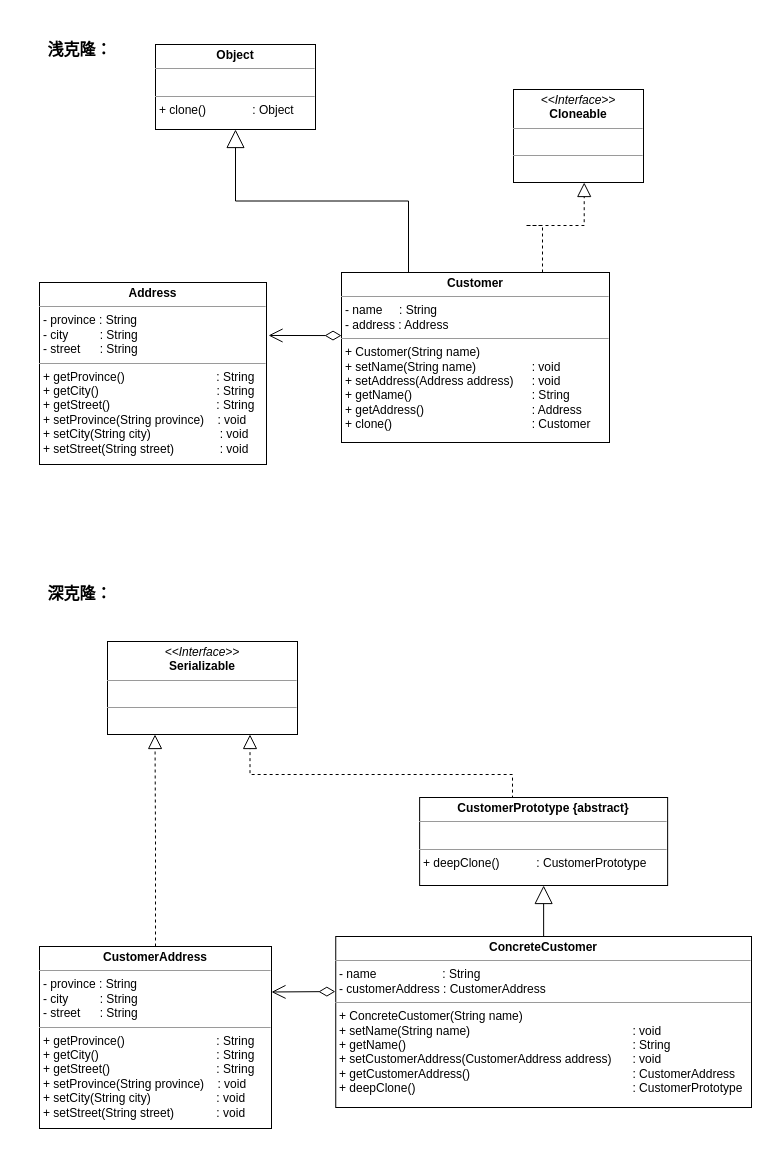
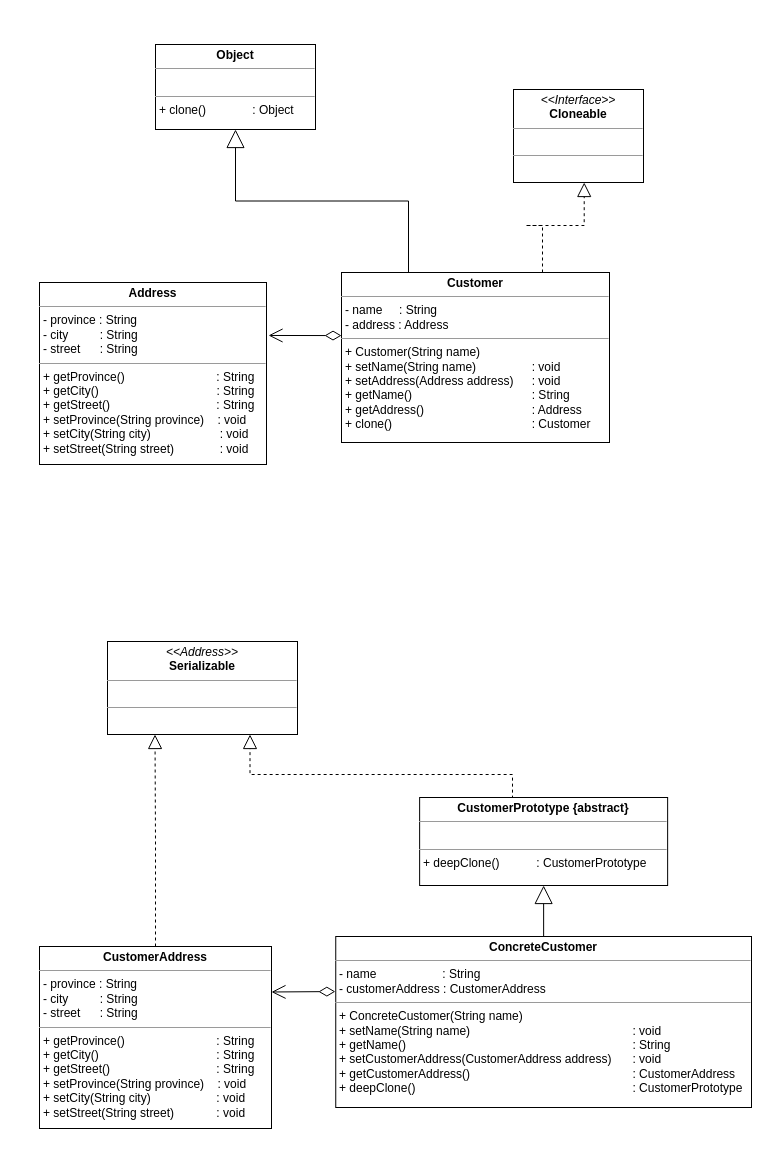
  <mxCell id="0" />
  <mxCell id="1" parent="0" />
  <mxCell id="2" value="&lt;p style=&quot;margin:0px;margin-top:4px;text-align:center;&quot;&gt;&lt;b&gt;Object&lt;/b&gt;&lt;/p&gt;&lt;hr size=&quot;1&quot;&gt;&lt;p style=&quot;margin:0px;margin-left:4px;&quot;&gt;&lt;br&gt;&lt;/p&gt;&lt;hr size=&quot;1&quot;&gt;&lt;p style=&quot;margin:0px;margin-left:4px;&quot;&gt;+ clone() &lt;span style=&quot;white-space: pre;&quot;&gt;&#09;&lt;/span&gt;&lt;span style=&quot;white-space: pre;&quot;&gt;&#09;&lt;/span&gt;&amp;nbsp; &amp;nbsp; : Object&lt;/p&gt;" style="verticalAlign=top;align=left;overflow=fill;fontSize=12;fontFamily=Helvetica;html=1;" vertex="1" parent="1"><mxGeometry x="155" y="44" width="160" height="85" as="geometry" /></mxCell>
  <mxCell id="3" value="&lt;p style=&quot;margin:0px;margin-top:4px;text-align:center;&quot;&gt;&lt;b&gt;Customer&lt;/b&gt;&lt;/p&gt;&lt;hr size=&quot;1&quot;&gt;&lt;p style=&quot;margin:0px;margin-left:4px;&quot;&gt;- name&amp;nbsp; &amp;nbsp; &amp;nbsp;: String&lt;/p&gt;&lt;p style=&quot;margin:0px;margin-left:4px;&quot;&gt;- address : Address&lt;/p&gt;&lt;hr size=&quot;1&quot;&gt;&lt;p style=&quot;margin:0px;margin-left:4px;&quot;&gt;+ Customer(String name)&lt;/p&gt;&lt;p style=&quot;margin:0px;margin-left:4px;&quot;&gt;+ setName(String name)&amp;nbsp; &amp;nbsp;&lt;span style=&quot;white-space: pre;&quot;&gt;&#09;&lt;/span&gt;&amp;nbsp; &amp;nbsp; &lt;span style=&quot;white-space: pre;&quot;&gt;&#09;&lt;/span&gt;: void&lt;/p&gt;&lt;p style=&quot;margin:0px;margin-left:4px;&quot;&gt;+ setAddress(Address address)&amp;nbsp; &lt;span style=&quot;white-space: pre;&quot;&gt;&#09;&lt;/span&gt;: void&lt;/p&gt;&lt;p style=&quot;margin:0px;margin-left:4px;&quot;&gt;+ getName()&lt;span style=&quot;white-space: pre;&quot;&gt;&#09;&lt;/span&gt;&lt;span style=&quot;white-space: pre;&quot;&gt;&#09;&lt;/span&gt;&lt;span style=&quot;white-space: pre;&quot;&gt;&#09;&lt;/span&gt;&lt;span style=&quot;white-space: pre;&quot;&gt;&#09;&lt;/span&gt;&lt;span style=&quot;white-space: pre;&quot;&gt;&#09;&lt;/span&gt;: String&lt;/p&gt;&lt;p style=&quot;margin:0px;margin-left:4px;&quot;&gt;+ getAddress() &lt;span style=&quot;white-space: pre;&quot;&gt;&#09;&lt;/span&gt;&lt;span style=&quot;white-space: pre;&quot;&gt;&#09;&lt;/span&gt;&lt;span style=&quot;white-space: pre;&quot;&gt;&#09;&lt;/span&gt;&lt;span style=&quot;white-space: pre;&quot;&gt;&#09;&lt;/span&gt;: Address&lt;/p&gt;&lt;p style=&quot;margin:0px;margin-left:4px;&quot;&gt;+ clone()&lt;span style=&quot;white-space: pre;&quot;&gt;&#09;&lt;/span&gt;&lt;span style=&quot;white-space: pre;&quot;&gt;&#09;&lt;span style=&quot;white-space: pre;&quot;&gt;&#09;&lt;/span&gt; &lt;/span&gt;&amp;nbsp; &amp;nbsp; &amp;nbsp; &amp;nbsp; &amp;nbsp; &lt;span style=&quot;white-space: pre;&quot;&gt;&#09;&lt;/span&gt;&lt;span style=&quot;white-space: pre;&quot;&gt;&#09;&lt;/span&gt;: Customer&lt;/p&gt;" style="verticalAlign=top;align=left;overflow=fill;fontSize=12;fontFamily=Helvetica;html=1;" vertex="1" parent="1"><mxGeometry x="341" y="272" width="268" height="170" as="geometry" /></mxCell>
  <mxCell id="4" value="&lt;p style=&quot;margin:0px;margin-top:4px;text-align:center;&quot;&gt;&lt;i&gt;&amp;lt;&amp;lt;Interface&amp;gt;&amp;gt;&lt;/i&gt;&lt;br&gt;&lt;b&gt;Cloneable&lt;/b&gt;&lt;/p&gt;&lt;hr size=&quot;1&quot;&gt;&lt;p style=&quot;margin:0px;margin-left:4px;&quot;&gt;&amp;nbsp;&lt;/p&gt;&lt;hr size=&quot;1&quot;&gt;&lt;p style=&quot;margin:0px;margin-left:4px;&quot;&gt;&lt;br&gt;&lt;/p&gt;" style="verticalAlign=top;align=left;overflow=fill;fontSize=12;fontFamily=Helvetica;html=1;" vertex="1" parent="1"><mxGeometry x="513" y="89" width="130" height="93" as="geometry" /></mxCell>
  <mxCell id="5" value="&lt;p style=&quot;margin:0px;margin-top:4px;text-align:center;&quot;&gt;&lt;b&gt;Address&lt;/b&gt;&lt;/p&gt;&lt;hr size=&quot;1&quot;&gt;&lt;p style=&quot;margin:0px;margin-left:4px;&quot;&gt;- province : String&lt;/p&gt;&lt;p style=&quot;margin:0px;margin-left:4px;&quot;&gt;- city &lt;span style=&quot;white-space: pre;&quot;&gt;&#09;&lt;/span&gt;&amp;nbsp;: String&lt;/p&gt;&lt;p style=&quot;margin:0px;margin-left:4px;&quot;&gt;- street &lt;span style=&quot;white-space: pre;&quot;&gt;&#09;&lt;/span&gt;&amp;nbsp;: String&lt;/p&gt;&lt;hr size=&quot;1&quot;&gt;&lt;p style=&quot;margin:0px;margin-left:4px;&quot;&gt;+ getProvince() &lt;span style=&quot;white-space: pre;&quot;&gt;&#09;&lt;/span&gt;&lt;span style=&quot;white-space: pre;&quot;&gt;&#09;&lt;/span&gt;&lt;span style=&quot;white-space: pre;&quot;&gt;&#09;&lt;/span&gt;&amp;nbsp; &amp;nbsp; : String&lt;/p&gt;&lt;p style=&quot;margin:0px;margin-left:4px;&quot;&gt;+ getCity() &lt;span style=&quot;white-space: pre;&quot;&gt;&#09;&lt;/span&gt;&lt;span style=&quot;white-space: pre;&quot;&gt;&#09;&lt;/span&gt;&lt;span style=&quot;white-space: pre;&quot;&gt;&#09;&lt;/span&gt;&lt;span style=&quot;white-space: pre;&quot;&gt;&#09;&amp;nbsp;&lt;/span&gt;&amp;nbsp; &amp;nbsp;: String&lt;/p&gt;&lt;p style=&quot;margin:0px;margin-left:4px;&quot;&gt;+ getStreet() &lt;span style=&quot;white-space: pre;&quot;&gt;&#09;&lt;/span&gt;&lt;span style=&quot;white-space: pre;&quot;&gt;&#09;&lt;/span&gt;&lt;span style=&quot;white-space: pre;&quot;&gt;&#09;&lt;/span&gt;&lt;span style=&quot;white-space: pre;&quot;&gt;&#09;&lt;/span&gt;&amp;nbsp; &amp;nbsp; : String&lt;/p&gt;&lt;p style=&quot;margin:0px;margin-left:4px;&quot;&gt;+ setProvince(String province)&amp;nbsp; &amp;nbsp; : void&lt;/p&gt;&lt;p style=&quot;margin: 0px 0px 0px 4px;&quot;&gt;+ setCity(String city) &lt;span style=&quot;white-space: pre;&quot;&gt;&#09;&lt;/span&gt;&lt;span style=&quot;white-space: pre;&quot;&gt;&#09;&lt;/span&gt;&amp;nbsp; &amp;nbsp; &amp;nbsp;: void&lt;/p&gt;&lt;p style=&quot;margin: 0px 0px 0px 4px;&quot;&gt;+ setStreet(String street) &lt;span style=&quot;white-space: pre;&quot;&gt;&#09;&lt;/span&gt;&amp;nbsp; &amp;nbsp; &amp;nbsp;: void&lt;/p&gt;" style="verticalAlign=top;align=left;overflow=fill;fontSize=12;fontFamily=Helvetica;html=1;" vertex="1" parent="1"><mxGeometry x="39" y="282" width="227" height="182" as="geometry" /></mxCell>
  <mxCell id="6" value="" style="endArrow=block;endSize=16;endFill=0;html=1;rounded=0;exitX=0.25;exitY=0;exitDx=0;exitDy=0;entryX=0.5;entryY=1;entryDx=0;entryDy=0;edgeStyle=orthogonalEdgeStyle;" edge="1" parent="1" source="3" target="2"><mxGeometry width="160" relative="1" as="geometry"><mxPoint x="442" y="482" as="sourcePoint" /><mxPoint x="602" y="482" as="targetPoint" /></mxGeometry></mxCell>
  <mxCell id="7" value="" style="endArrow=block;dashed=1;endFill=0;endSize=12;html=1;rounded=0;exitX=0.75;exitY=0;exitDx=0;exitDy=0;entryX=0.544;entryY=1;entryDx=0;entryDy=0;entryPerimeter=0;edgeStyle=orthogonalEdgeStyle;" edge="1" parent="1" source="3" target="4"><mxGeometry width="160" relative="1" as="geometry"><mxPoint x="575" y="401" as="sourcePoint" /><mxPoint x="735" y="401" as="targetPoint" /><Array as="points"><mxPoint x="525" y="225" /><mxPoint x="605" y="225" /></Array></mxGeometry></mxCell>
  <mxCell id="8" value="" style="endArrow=open;html=1;endSize=12;startArrow=diamondThin;startSize=14;startFill=0;rounded=0;entryX=1.009;entryY=0.291;entryDx=0;entryDy=0;entryPerimeter=0;exitX=0;exitY=0.371;exitDx=0;exitDy=0;exitPerimeter=0;" edge="1" parent="1" source="3" target="5"><mxGeometry relative="1" as="geometry"><mxPoint x="349" y="340" as="sourcePoint" /><mxPoint x="274" y="337" as="targetPoint" /></mxGeometry></mxCell>
- <mxCell id="9" value="浅克隆：" style="text;align=center;fontStyle=1;verticalAlign=middle;spacingLeft=3;spacingRight=3;strokeColor=none;rotatable=0;points=[[0,0.5],[1,0.5]];portConstraint=eastwest;fontSize=16;" vertex="1" parent="1"><mxGeometry x="20" y="20" width="119" height="56" as="geometry" /></mxCell>
  <mxCell id="10" value="&lt;p style=&quot;margin:0px;margin-top:4px;text-align:center;&quot;&gt;&lt;b&gt;CustomerPrototype {abstract}&lt;/b&gt;&lt;/p&gt;&lt;hr size=&quot;1&quot;&gt;&lt;p style=&quot;margin:0px;margin-left:4px;&quot;&gt;&amp;nbsp;&lt;/p&gt;&lt;hr size=&quot;1&quot;&gt;&lt;p style=&quot;margin:0px;margin-left:4px;&quot;&gt;+ deepClone() &lt;span style=&quot;white-space: pre;&quot;&gt;&#09;&lt;/span&gt;&amp;nbsp; : CustomerPrototype&lt;/p&gt;" style="verticalAlign=top;align=left;overflow=fill;fontSize=12;fontFamily=Helvetica;html=1;" vertex="1" parent="1"><mxGeometry x="419.13" y="797" width="248" height="88" as="geometry" /></mxCell>
- <mxCell id="11" value="&lt;p style=&quot;margin:0px;margin-top:4px;text-align:center;&quot;&gt;&lt;i&gt;&amp;lt;&amp;lt;Interface&amp;gt;&amp;gt;&lt;/i&gt;&lt;br&gt;&lt;b&gt;Serializable&lt;/b&gt;&lt;/p&gt;&lt;hr size=&quot;1&quot;&gt;&lt;p style=&quot;margin:0px;margin-left:4px;&quot;&gt;&lt;br&gt;&lt;/p&gt;&lt;hr size=&quot;1&quot;&gt;&lt;p style=&quot;margin:0px;margin-left:4px;&quot;&gt;&lt;br&gt;&lt;/p&gt;" style="verticalAlign=top;align=left;overflow=fill;fontSize=12;fontFamily=Helvetica;html=1;" vertex="1" parent="1"><mxGeometry x="107" y="641" width="190" height="93" as="geometry" /></mxCell>
+ <mxCell id="11" value="&lt;p style=&quot;margin:0px;margin-top:4px;text-align:center;&quot;&gt;&lt;i&gt;&amp;lt;&amp;lt;Address&amp;gt;&amp;gt;&lt;/i&gt;&lt;br&gt;&lt;b&gt;Serializable&lt;/b&gt;&lt;/p&gt;&lt;hr size=&quot;1&quot;&gt;&lt;p style=&quot;margin:0px;margin-left:4px;&quot;&gt;&lt;br&gt;&lt;/p&gt;&lt;hr size=&quot;1&quot;&gt;&lt;p style=&quot;margin:0px;margin-left:4px;&quot;&gt;&lt;br&gt;&lt;/p&gt;" style="verticalAlign=top;align=left;overflow=fill;fontSize=12;fontFamily=Helvetica;html=1;" vertex="1" parent="1"><mxGeometry x="107" y="641" width="190" height="93" as="geometry" /></mxCell>
  <mxCell id="12" value="" style="endArrow=block;dashed=1;endFill=0;endSize=12;html=1;rounded=0;fontSize=16;exitX=0.5;exitY=0;exitDx=0;exitDy=0;entryX=0.75;entryY=1;entryDx=0;entryDy=0;edgeStyle=orthogonalEdgeStyle;" edge="1" parent="1" source="10" target="11"><mxGeometry width="160" relative="1" as="geometry"><mxPoint x="456" y="994" as="sourcePoint" /><mxPoint x="479" y="756" as="targetPoint" /><Array as="points"><mxPoint x="512" y="774" /><mxPoint x="250" y="774" /></Array></mxGeometry></mxCell>
  <mxCell id="13" value="&lt;p style=&quot;margin:0px;margin-top:4px;text-align:center;&quot;&gt;&lt;b&gt;ConcreteCustomer&lt;/b&gt;&lt;/p&gt;&lt;hr size=&quot;1&quot;&gt;&lt;p style=&quot;margin:0px;margin-left:4px;&quot;&gt;- name &lt;span style=&quot;white-space: pre;&quot;&gt;&#09;&lt;/span&gt;&lt;span style=&quot;white-space: pre;&quot;&gt;&#09;&lt;/span&gt;&amp;nbsp; &amp;nbsp; &amp;nbsp; &amp;nbsp;: String&lt;/p&gt;&lt;p style=&quot;margin:0px;margin-left:4px;&quot;&gt;- customerAddress : CustomerAddress&lt;/p&gt;&lt;hr size=&quot;1&quot;&gt;&lt;p style=&quot;margin:0px;margin-left:4px;&quot;&gt;+ ConcreteCustomer(String name)&lt;/p&gt;&lt;p style=&quot;margin:0px;margin-left:4px;&quot;&gt;+ setName(String name)&amp;nbsp; &amp;nbsp; &lt;span style=&quot;white-space: pre;&quot;&gt;&#09;&lt;/span&gt;&lt;span style=&quot;white-space: pre;&quot;&gt;&#09;&lt;/span&gt;&lt;span style=&quot;white-space: pre;&quot;&gt;&#09;&lt;/span&gt;&lt;span style=&quot;white-space: pre;&quot;&gt;&#09;&lt;/span&gt;&lt;span style=&quot;white-space: pre;&quot;&gt;&#09;&lt;/span&gt;&amp;nbsp; &amp;nbsp; &amp;nbsp; &amp;nbsp;&amp;nbsp;: void&lt;/p&gt;&lt;p style=&quot;margin:0px;margin-left:4px;&quot;&gt;+ getName()&lt;span style=&quot;white-space: pre;&quot;&gt;&#09;&lt;/span&gt;&lt;span style=&quot;white-space: pre;&quot;&gt;&#09;&lt;/span&gt;&lt;span style=&quot;white-space: pre;&quot;&gt;&#09;&lt;/span&gt;&lt;span style=&quot;white-space: pre;&quot;&gt;&#09;&lt;/span&gt;&lt;span style=&quot;white-space: pre;&quot;&gt;&#09;&lt;/span&gt;&lt;span style=&quot;white-space: pre;&quot;&gt;&#09;&lt;/span&gt;&lt;span style=&quot;white-space: pre;&quot;&gt;&#09;&lt;/span&gt;&lt;span style=&quot;white-space: pre;&quot;&gt;&#09;&lt;/span&gt;&lt;span style=&quot;white-space: pre;&quot;&gt;&#09;&lt;/span&gt;: String&lt;br&gt;&lt;/p&gt;&lt;p style=&quot;margin:0px;margin-left:4px;&quot;&gt;+ setCustomerAddress(CustomerAddress address) &lt;span style=&quot;white-space: pre;&quot;&gt;&#09;&lt;/span&gt;: void&lt;/p&gt;&lt;p style=&quot;margin:0px;margin-left:4px;&quot;&gt;+ getCustomerAddress() &lt;span style=&quot;white-space: pre;&quot;&gt;&#09;&lt;/span&gt;&lt;span style=&quot;white-space: pre;&quot;&gt;&#09;&lt;/span&gt;&lt;span style=&quot;white-space: pre;&quot;&gt;&#09;&lt;/span&gt;&lt;span style=&quot;white-space: pre;&quot;&gt;&#09;&lt;/span&gt;&lt;span style=&quot;white-space: pre;&quot;&gt;&#09;&lt;/span&gt;&lt;span style=&quot;white-space: pre;&quot;&gt;&#09;&lt;/span&gt;: CustomerAddress&lt;/p&gt;&lt;p style=&quot;margin:0px;margin-left:4px;&quot;&gt;+ deepClone() &lt;span style=&quot;white-space: pre;&quot;&gt;&#09;&lt;/span&gt;&amp;nbsp; &amp;nbsp; &lt;span style=&quot;white-space: pre;&quot;&gt;&#09;&lt;/span&gt;&amp;nbsp; &amp;nbsp; &amp;nbsp;&lt;span style=&quot;white-space: pre;&quot;&gt;&#09;&lt;/span&gt;&lt;span style=&quot;white-space: pre;&quot;&gt;&#09;&lt;/span&gt;&lt;span style=&quot;white-space: pre;&quot;&gt;&#09;&lt;/span&gt;&lt;span style=&quot;white-space: pre;&quot;&gt;&#09;&lt;/span&gt;&lt;span style=&quot;white-space: pre;&quot;&gt;&#09;&lt;/span&gt;&lt;span style=&quot;white-space: pre;&quot;&gt;&#09;&lt;/span&gt;: CustomerPrototype&lt;/p&gt;" style="verticalAlign=top;align=left;overflow=fill;fontSize=12;fontFamily=Helvetica;html=1;" vertex="1" parent="1"><mxGeometry x="335.25" y="936" width="415.75" height="171" as="geometry" /></mxCell>
  <mxCell id="14" value="&lt;p style=&quot;margin:0px;margin-top:4px;text-align:center;&quot;&gt;&lt;b&gt;CustomerAddress&lt;/b&gt;&lt;/p&gt;&lt;hr size=&quot;1&quot;&gt;&lt;p style=&quot;margin:0px;margin-left:4px;&quot;&gt;- province : String&lt;/p&gt;&lt;p style=&quot;margin:0px;margin-left:4px;&quot;&gt;- city &lt;span style=&quot;&quot;&gt;&#09;&lt;/span&gt;&amp;nbsp;&lt;span style=&quot;white-space: pre;&quot;&gt;&#09;&lt;/span&gt;&amp;nbsp;: String&amp;nbsp;&lt;/p&gt;&lt;p style=&quot;margin:0px;margin-left:4px;&quot;&gt;- street &lt;span style=&quot;&quot;&gt;&#09;&lt;/span&gt;&amp;nbsp;&lt;span style=&quot;white-space: pre;&quot;&gt;&#09;&lt;/span&gt;&amp;nbsp;: String&lt;/p&gt;&lt;hr size=&quot;1&quot;&gt;&lt;p style=&quot;margin: 0px 0px 0px 4px;&quot;&gt;+ getProvince()&amp;nbsp;&lt;span style=&quot;&quot;&gt;&#09;&lt;/span&gt;&lt;span style=&quot;&quot;&gt;&#09;&lt;/span&gt;&lt;span style=&quot;&quot;&gt;&#09;&lt;/span&gt;&amp;nbsp; &amp;nbsp; &lt;span style=&quot;white-space: pre;&quot;&gt;&#09;&lt;/span&gt;&lt;span style=&quot;white-space: pre;&quot;&gt;&#09;&lt;/span&gt;&lt;span style=&quot;white-space: pre;&quot;&gt;&#09;&lt;/span&gt;&amp;nbsp; &amp;nbsp; : String&lt;/p&gt;&lt;p style=&quot;margin: 0px 0px 0px 4px;&quot;&gt;+ getCity()&amp;nbsp;&lt;span style=&quot;&quot;&gt;&#09;&lt;/span&gt;&lt;span style=&quot;&quot;&gt;&#09;&lt;/span&gt;&lt;span style=&quot;&quot;&gt;&#09;&lt;/span&gt;&lt;span style=&quot;&quot;&gt;&#09;&amp;nbsp;&lt;/span&gt;&amp;nbsp; &amp;nbsp;&lt;span style=&quot;white-space: pre;&quot;&gt;&#09;&lt;/span&gt;&lt;span style=&quot;white-space: pre;&quot;&gt;&#09;&lt;/span&gt;&lt;span style=&quot;white-space: pre;&quot;&gt;&#09;&lt;/span&gt;&lt;span style=&quot;white-space: pre;&quot;&gt;&#09;&lt;/span&gt;&amp;nbsp; &amp;nbsp; : String&lt;/p&gt;&lt;p style=&quot;margin: 0px 0px 0px 4px;&quot;&gt;+ getStreet()&amp;nbsp;&lt;span style=&quot;&quot;&gt;&#09;&lt;/span&gt;&lt;span style=&quot;&quot;&gt;&#09;&lt;/span&gt;&lt;span style=&quot;&quot;&gt;&#09;&lt;/span&gt;&lt;span style=&quot;&quot;&gt;&#09;&lt;/span&gt;&amp;nbsp; &amp;nbsp; &lt;span style=&quot;white-space: pre;&quot;&gt;&#09;&lt;/span&gt;&lt;span style=&quot;white-space: pre;&quot;&gt;&#09;&lt;/span&gt;&lt;span style=&quot;white-space: pre;&quot;&gt;&#09;&lt;/span&gt;&amp;nbsp; &amp;nbsp; : String&lt;/p&gt;&lt;p style=&quot;margin: 0px 0px 0px 4px;&quot;&gt;+ setProvince(String province)&amp;nbsp; &amp;nbsp; : void&lt;/p&gt;&lt;p style=&quot;margin: 0px 0px 0px 4px;&quot;&gt;+ setCity(String city)&amp;nbsp;&lt;span style=&quot;&quot;&gt;&#09;&lt;/span&gt;&lt;span style=&quot;&quot;&gt;&#09;&lt;/span&gt;&amp;nbsp; &amp;nbsp; &amp;nbsp;&lt;span style=&quot;white-space: pre;&quot;&gt;&#09;&lt;/span&gt;&lt;span style=&quot;white-space: pre;&quot;&gt;&#09;&lt;/span&gt;&amp;nbsp; &amp;nbsp; : void&lt;/p&gt;&lt;p style=&quot;margin: 0px 0px 0px 4px;&quot;&gt;+ setStreet(String street)&amp;nbsp;&lt;span style=&quot;&quot;&gt;&#09;&lt;/span&gt;&amp;nbsp; &amp;nbsp; &amp;nbsp;&lt;span style=&quot;white-space: pre;&quot;&gt;&#09;&lt;/span&gt;&amp;nbsp; &amp;nbsp; : void&lt;/p&gt;" style="verticalAlign=top;align=left;overflow=fill;fontSize=12;fontFamily=Helvetica;html=1;" vertex="1" parent="1"><mxGeometry x="39" y="946" width="232" height="182" as="geometry" /></mxCell>
  <mxCell id="15" value="" style="endArrow=open;html=1;endSize=12;startArrow=diamondThin;startSize=14;startFill=0;rounded=0;fontSize=16;entryX=1;entryY=0.25;entryDx=0;entryDy=0;exitX=-0.001;exitY=0.322;exitDx=0;exitDy=0;exitPerimeter=0;" edge="1" parent="1" source="13" target="14"><mxGeometry relative="1" as="geometry"><mxPoint x="323" y="982" as="sourcePoint" /><mxPoint x="289" y="991" as="targetPoint" /></mxGeometry></mxCell>
  <mxCell id="16" value="" style="endArrow=block;endSize=16;endFill=0;html=1;rounded=0;fontSize=16;exitX=0.5;exitY=0;exitDx=0;exitDy=0;entryX=0.5;entryY=1;entryDx=0;entryDy=0;" edge="1" parent="1" source="13" target="10"><mxGeometry width="160" relative="1" as="geometry"><mxPoint x="454" y="1117" as="sourcePoint" /><mxPoint x="614" y="1117" as="targetPoint" /></mxGeometry></mxCell>
  <mxCell id="17" value="" style="endArrow=block;dashed=1;endFill=0;endSize=12;html=1;rounded=0;fontSize=16;exitX=0.5;exitY=0;exitDx=0;exitDy=0;entryX=0.25;entryY=1;entryDx=0;entryDy=0;edgeStyle=orthogonalEdgeStyle;" edge="1" parent="1" source="14" target="11"><mxGeometry width="160" relative="1" as="geometry"><mxPoint x="142" y="761" as="sourcePoint" /><mxPoint x="302" y="761" as="targetPoint" /></mxGeometry></mxCell>
- <mxCell id="18" value="深克隆：" style="text;align=center;fontStyle=1;verticalAlign=middle;spacingLeft=3;spacingRight=3;strokeColor=none;rotatable=0;points=[[0,0.5],[1,0.5]];portConstraint=eastwest;fontSize=16;" vertex="1" parent="1"><mxGeometry x="20" y="564" width="119" height="56" as="geometry" /></mxCell>
